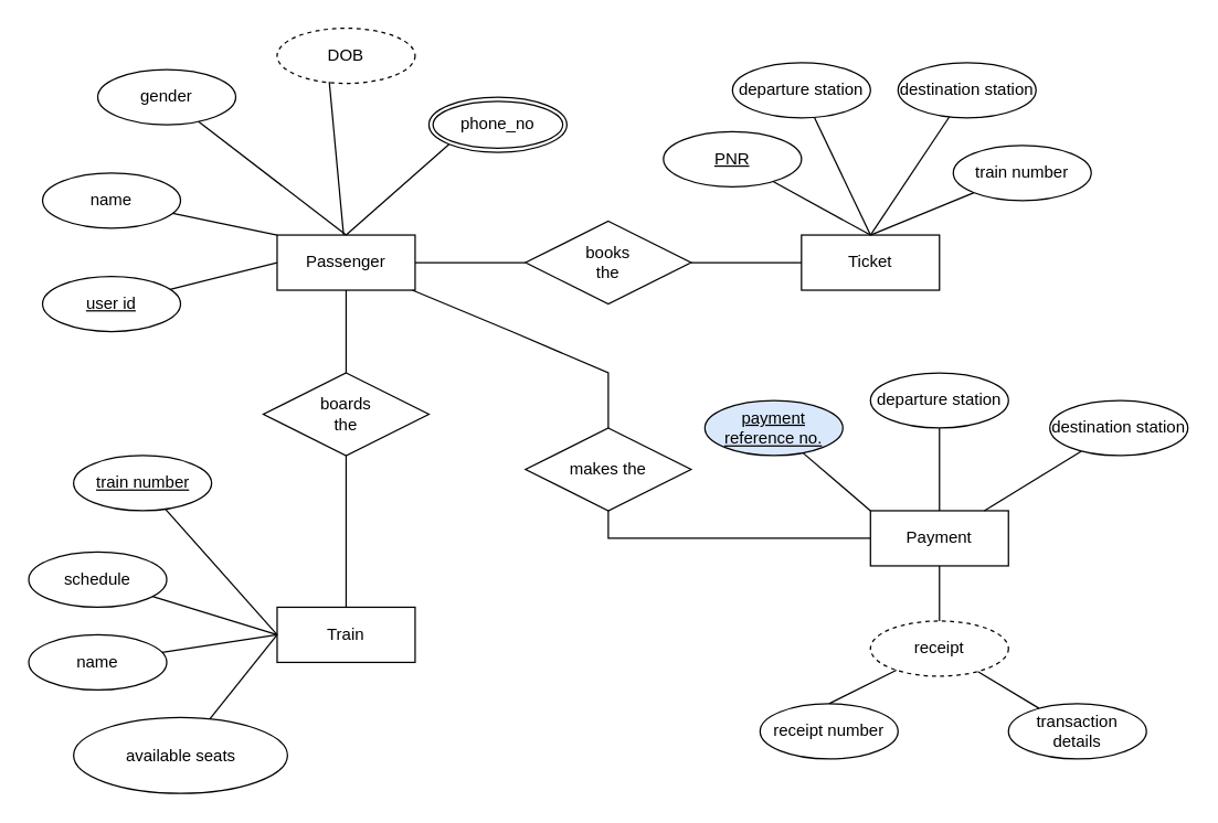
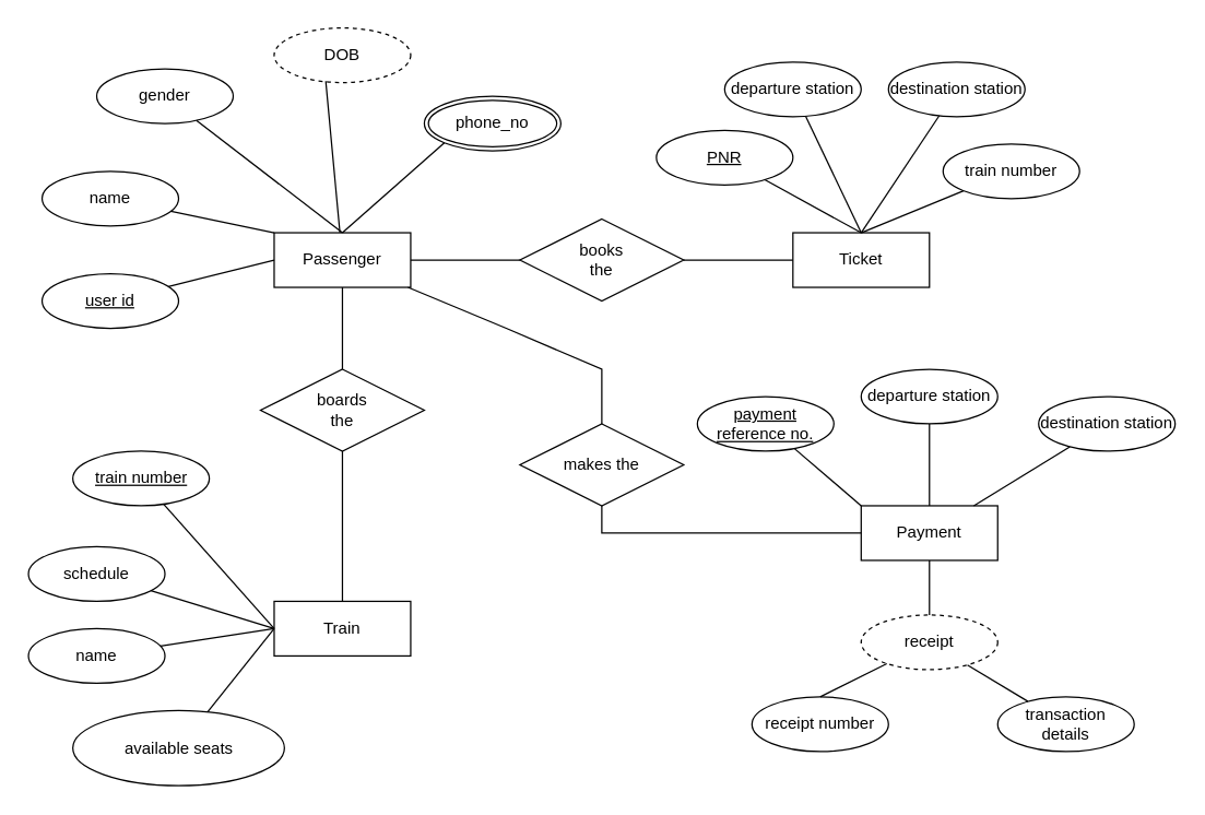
  <mxCell id="0" />
  <mxCell id="1" parent="0" />
  <mxCell id="2" value="Passenger&lt;br&gt;" style="whiteSpace=wrap;html=1;align=center;" parent="1" vertex="1"><mxGeometry x="200" y="170" width="100" height="40" as="geometry" /></mxCell>
  <mxCell id="3" value="Ticket&lt;br&gt;" style="whiteSpace=wrap;html=1;align=center;" parent="1" vertex="1"><mxGeometry x="580" y="170" width="100" height="40" as="geometry" /></mxCell>
  <mxCell id="4" value="DOB&lt;br&gt;" style="ellipse;whiteSpace=wrap;html=1;align=center;dashed=1;" parent="1" vertex="1"><mxGeometry x="200" y="20" width="100" height="40" as="geometry" /></mxCell>
  <mxCell id="5" value="user id&lt;br&gt;" style="ellipse;whiteSpace=wrap;html=1;align=center;fontStyle=4;" parent="1" vertex="1"><mxGeometry x="30" y="200" width="100" height="40" as="geometry" /></mxCell>
  <mxCell id="6" value="gender&lt;br&gt;" style="ellipse;whiteSpace=wrap;html=1;align=center;" parent="1" vertex="1"><mxGeometry x="70" y="50" width="100" height="40" as="geometry" /></mxCell>
  <mxCell id="7" value="name&lt;br&gt;" style="ellipse;whiteSpace=wrap;html=1;align=center;" parent="1" vertex="1"><mxGeometry x="30" y="125" width="100" height="40" as="geometry" /></mxCell>
  <mxCell id="8" value="" style="endArrow=none;html=1;rounded=0;entryX=0;entryY=0;entryDx=0;entryDy=0;" parent="1" source="7" target="2" edge="1"><mxGeometry relative="1" as="geometry"><mxPoint x="282.5" y="220" as="sourcePoint" /><mxPoint x="442.5" y="220" as="targetPoint" /></mxGeometry></mxCell>
  <mxCell id="9" value="" style="endArrow=none;html=1;rounded=0;entryX=0;entryY=0.5;entryDx=0;entryDy=0;" parent="1" source="5" target="2" edge="1"><mxGeometry relative="1" as="geometry"><mxPoint x="282.5" y="220" as="sourcePoint" /><mxPoint x="162.5" y="130" as="targetPoint" /></mxGeometry></mxCell>
  <mxCell id="10" value="" style="endArrow=none;html=1;rounded=0;entryX=0.5;entryY=0;entryDx=0;entryDy=0;" parent="1" source="6" target="2" edge="1"><mxGeometry relative="1" as="geometry"><mxPoint x="282.5" y="220" as="sourcePoint" /><mxPoint x="442.5" y="220" as="targetPoint" /></mxGeometry></mxCell>
  <mxCell id="11" value="PNR&lt;br&gt;" style="ellipse;whiteSpace=wrap;html=1;align=center;fontStyle=4;" parent="1" vertex="1"><mxGeometry x="480" y="95" width="100" height="40" as="geometry" /></mxCell>
  <mxCell id="12" value="phone_no&lt;br&gt;" style="ellipse;shape=doubleEllipse;margin=3;whiteSpace=wrap;html=1;align=center;" parent="1" vertex="1"><mxGeometry x="310" y="70" width="100" height="40" as="geometry" /></mxCell>
  <mxCell id="13" value="" style="endArrow=none;html=1;rounded=0;exitX=0.5;exitY=0;exitDx=0;exitDy=0;entryX=0;entryY=1;entryDx=0;entryDy=0;" parent="1" source="2" target="12" edge="1"><mxGeometry relative="1" as="geometry"><mxPoint x="282.5" y="210" as="sourcePoint" /><mxPoint x="442.5" y="210" as="targetPoint" /></mxGeometry></mxCell>
  <mxCell id="14" value="departure station&lt;br&gt;" style="ellipse;whiteSpace=wrap;html=1;align=center;" vertex="1" parent="1"><mxGeometry x="530" y="45" width="100" height="40" as="geometry" /></mxCell>
  <mxCell id="15" value="destination station&lt;br&gt;" style="ellipse;whiteSpace=wrap;html=1;align=center;" vertex="1" parent="1"><mxGeometry x="650" y="45" width="100" height="40" as="geometry" /></mxCell>
  <mxCell id="16" value="train number&lt;br&gt;" style="ellipse;whiteSpace=wrap;html=1;align=center;" vertex="1" parent="1"><mxGeometry x="690" y="105" width="100" height="40" as="geometry" /></mxCell>
  <mxCell id="17" value="receipt number&lt;br&gt;" style="ellipse;whiteSpace=wrap;html=1;align=center;" vertex="1" parent="1"><mxGeometry x="550" y="510" width="100" height="40" as="geometry" /></mxCell>
  <mxCell id="18" value="" style="endArrow=none;html=1;rounded=0;entryX=0.5;entryY=0;entryDx=0;entryDy=0;" edge="1" parent="1" source="11" target="3"><mxGeometry relative="1" as="geometry"><mxPoint x="460" y="-5" as="sourcePoint" /><mxPoint x="620" y="-5" as="targetPoint" /></mxGeometry></mxCell>
  <mxCell id="19" value="" style="endArrow=none;html=1;rounded=0;entryX=0.5;entryY=0;entryDx=0;entryDy=0;" edge="1" parent="1" source="14" target="3"><mxGeometry relative="1" as="geometry"><mxPoint x="520" y="-25" as="sourcePoint" /><mxPoint x="680" y="-25" as="targetPoint" /></mxGeometry></mxCell>
  <mxCell id="20" value="Payment&lt;br&gt;" style="whiteSpace=wrap;html=1;align=center;" vertex="1" parent="1"><mxGeometry x="630" y="370" width="100" height="40" as="geometry" /></mxCell>
- <mxCell id="21" value="payment&lt;br&gt;reference no.&lt;br&gt;" style="ellipse;whiteSpace=wrap;html=1;align=center;fontStyle=4;fillColor=#dae8fc;" vertex="1" parent="1"><mxGeometry x="510" y="290" width="100" height="40" as="geometry" /></mxCell>
+ <mxCell id="21" value="payment&lt;br&gt;reference no.&lt;br&gt;" style="ellipse;whiteSpace=wrap;html=1;align=center;fontStyle=4;" vertex="1" parent="1"><mxGeometry x="510" y="290" width="100" height="40" as="geometry" /></mxCell>
  <mxCell id="22" value="departure station&lt;br&gt;" style="ellipse;whiteSpace=wrap;html=1;align=center;" vertex="1" parent="1"><mxGeometry x="630" y="270" width="100" height="40" as="geometry" /></mxCell>
  <mxCell id="23" value="destination station&lt;br&gt;" style="ellipse;whiteSpace=wrap;html=1;align=center;" vertex="1" parent="1"><mxGeometry x="760" y="290" width="100" height="40" as="geometry" /></mxCell>
  <mxCell id="24" value="receipt&lt;br&gt;" style="ellipse;whiteSpace=wrap;html=1;align=center;dashed=1;" vertex="1" parent="1"><mxGeometry x="630" y="450" width="100" height="40" as="geometry" /></mxCell>
  <mxCell id="25" value="" style="endArrow=none;html=1;rounded=0;" edge="1" parent="1" target="24" source="20"><mxGeometry relative="1" as="geometry"><mxPoint x="680" y="420" as="sourcePoint" /><mxPoint x="720" y="200" as="targetPoint" /></mxGeometry></mxCell>
  <mxCell id="26" value="" style="endArrow=none;html=1;rounded=0;entryX=0.5;entryY=0;entryDx=0;entryDy=0;" edge="1" parent="1" source="24" target="17"><mxGeometry relative="1" as="geometry"><mxPoint x="680" y="450" as="sourcePoint" /><mxPoint x="680" y="510" as="targetPoint" /></mxGeometry></mxCell>
  <mxCell id="27" value="Train" style="whiteSpace=wrap;html=1;align=center;" vertex="1" parent="1"><mxGeometry x="200" y="440" width="100" height="40" as="geometry" /></mxCell>
  <mxCell id="28" value="train number" style="ellipse;whiteSpace=wrap;html=1;align=center;fontStyle=4;" vertex="1" parent="1"><mxGeometry x="52.5" y="330" width="100" height="40" as="geometry" /></mxCell>
  <mxCell id="29" value="name" style="ellipse;whiteSpace=wrap;html=1;align=center;" vertex="1" parent="1"><mxGeometry x="20" y="460" width="100" height="40" as="geometry" /></mxCell>
  <mxCell id="30" value="available seats" style="ellipse;whiteSpace=wrap;html=1;align=center;" vertex="1" parent="1"><mxGeometry x="52.5" y="520" width="155" height="55" as="geometry" /></mxCell>
  <mxCell id="31" value="schedule" style="ellipse;whiteSpace=wrap;html=1;align=center;" vertex="1" parent="1"><mxGeometry x="20" y="400" width="100" height="40" as="geometry" /></mxCell>
  <mxCell id="32" value="" style="endArrow=none;html=1;rounded=0;entryX=0;entryY=0.5;entryDx=0;entryDy=0;" edge="1" parent="1" source="28" target="27"><mxGeometry relative="1" as="geometry"><mxPoint x="42.5" y="280" as="sourcePoint" /><mxPoint x="202.5" y="280" as="targetPoint" /></mxGeometry></mxCell>
  <mxCell id="33" value="" style="endArrow=none;html=1;rounded=0;entryX=0;entryY=0.5;entryDx=0;entryDy=0;" edge="1" parent="1" source="29" target="27"><mxGeometry relative="1" as="geometry"><mxPoint x="102.5" y="260" as="sourcePoint" /><mxPoint x="262.5" y="260" as="targetPoint" /></mxGeometry></mxCell>
  <mxCell id="34" value="" style="endArrow=none;html=1;rounded=0;entryX=0.5;entryY=0;entryDx=0;entryDy=0;" edge="1" parent="1" source="22" target="20"><mxGeometry relative="1" as="geometry"><mxPoint x="180" y="300" as="sourcePoint" /><mxPoint x="340" y="300" as="targetPoint" /></mxGeometry></mxCell>
  <mxCell id="35" value="books&lt;br&gt;the" style="shape=rhombus;perimeter=rhombusPerimeter;whiteSpace=wrap;html=1;align=center;" vertex="1" parent="1"><mxGeometry x="380" y="160" width="120" height="60" as="geometry" /></mxCell>
  <mxCell id="36" value="" style="endArrow=none;html=1;rounded=0;" edge="1" parent="1" source="16"><mxGeometry relative="1" as="geometry"><mxPoint x="270" y="280" as="sourcePoint" /><mxPoint x="630" y="170" as="targetPoint" /></mxGeometry></mxCell>
  <mxCell id="37" value="" style="endArrow=none;html=1;rounded=0;" edge="1" parent="1" target="15"><mxGeometry relative="1" as="geometry"><mxPoint x="630" y="170" as="sourcePoint" /><mxPoint x="430" y="280" as="targetPoint" /></mxGeometry></mxCell>
  <mxCell id="38" value="" style="endArrow=none;html=1;rounded=0;entryX=0;entryY=0.5;entryDx=0;entryDy=0;" edge="1" parent="1" source="2" target="35"><mxGeometry relative="1" as="geometry"><mxPoint x="340" y="240" as="sourcePoint" /><mxPoint x="500" y="240" as="targetPoint" /></mxGeometry></mxCell>
  <mxCell id="39" value="" style="endArrow=none;html=1;rounded=0;" edge="1" parent="1" source="3" target="35"><mxGeometry relative="1" as="geometry"><mxPoint x="340" y="240" as="sourcePoint" /><mxPoint x="500" y="240" as="targetPoint" /></mxGeometry></mxCell>
  <mxCell id="40" value="" style="endArrow=none;html=1;rounded=0;exitX=0;exitY=0.5;exitDx=0;exitDy=0;" edge="1" parent="1" source="27" target="31"><mxGeometry relative="1" as="geometry"><mxPoint x="202.5" y="510" as="sourcePoint" /><mxPoint x="322.5" y="430" as="targetPoint" /></mxGeometry></mxCell>
  <mxCell id="41" value="" style="endArrow=none;html=1;rounded=0;exitX=0;exitY=0.5;exitDx=0;exitDy=0;" edge="1" parent="1" source="27" target="30"><mxGeometry relative="1" as="geometry"><mxPoint x="332.5" y="290" as="sourcePoint" /><mxPoint x="492.5" y="290" as="targetPoint" /></mxGeometry></mxCell>
  <mxCell id="42" value="boards&lt;br&gt;the" style="shape=rhombus;perimeter=rhombusPerimeter;whiteSpace=wrap;html=1;align=center;" vertex="1" parent="1"><mxGeometry x="190" y="270" width="120" height="60" as="geometry" /></mxCell>
  <mxCell id="43" value="" style="endArrow=none;html=1;rounded=0;exitX=0.5;exitY=1;exitDx=0;exitDy=0;entryX=0.5;entryY=0;entryDx=0;entryDy=0;" edge="1" parent="1" source="42" target="27"><mxGeometry relative="1" as="geometry"><mxPoint x="340" y="340" as="sourcePoint" /><mxPoint x="500" y="340" as="targetPoint" /></mxGeometry></mxCell>
  <mxCell id="44" value="" style="endArrow=none;html=1;rounded=0;exitX=0.5;exitY=1;exitDx=0;exitDy=0;entryX=0.5;entryY=0;entryDx=0;entryDy=0;" edge="1" parent="1" source="2" target="42"><mxGeometry relative="1" as="geometry"><mxPoint x="340" y="340" as="sourcePoint" /><mxPoint x="500" y="340" as="targetPoint" /><Array as="points" /></mxGeometry></mxCell>
  <mxCell id="45" value="" style="endArrow=none;html=1;rounded=0;exitX=0.378;exitY=0.972;exitDx=0;exitDy=0;exitPerimeter=0;" edge="1" parent="1" source="4" target="2"><mxGeometry relative="1" as="geometry"><mxPoint x="340" y="340" as="sourcePoint" /><mxPoint x="500" y="340" as="targetPoint" /></mxGeometry></mxCell>
  <mxCell id="46" value="makes the" style="shape=rhombus;perimeter=rhombusPerimeter;whiteSpace=wrap;html=1;align=center;" vertex="1" parent="1"><mxGeometry x="380" y="310" width="120" height="60" as="geometry" /></mxCell>
  <mxCell id="47" value="" style="endArrow=none;html=1;rounded=0;entryX=0.5;entryY=0;entryDx=0;entryDy=0;" edge="1" parent="1" source="2" target="46"><mxGeometry relative="1" as="geometry"><mxPoint x="340" y="340" as="sourcePoint" /><mxPoint x="400" y="350" as="targetPoint" /><Array as="points"><mxPoint x="370" y="240" /><mxPoint x="440" y="270" /></Array></mxGeometry></mxCell>
  <mxCell id="48" value="" style="endArrow=none;html=1;rounded=0;entryX=0;entryY=0.5;entryDx=0;entryDy=0;entryPerimeter=0;" edge="1" parent="1" source="46" target="20"><mxGeometry relative="1" as="geometry"><mxPoint x="340" y="340" as="sourcePoint" /><mxPoint x="500" y="340" as="targetPoint" /><Array as="points"><mxPoint x="440" y="390" /></Array></mxGeometry></mxCell>
  <mxCell id="49" value="" style="endArrow=none;html=1;rounded=0;exitX=0;exitY=0;exitDx=0;exitDy=0;" edge="1" parent="1" source="20" target="21"><mxGeometry relative="1" as="geometry"><mxPoint x="340" y="340" as="sourcePoint" /><mxPoint x="500" y="340" as="targetPoint" /></mxGeometry></mxCell>
  <mxCell id="50" value="" style="endArrow=none;html=1;rounded=0;" edge="1" parent="1" source="23" target="20"><mxGeometry relative="1" as="geometry"><mxPoint x="340" y="340" as="sourcePoint" /><mxPoint x="500" y="340" as="targetPoint" /></mxGeometry></mxCell>
  <mxCell id="51" value="transaction&lt;br&gt;details" style="ellipse;whiteSpace=wrap;html=1;align=center;" vertex="1" parent="1"><mxGeometry x="730" y="510" width="100" height="40" as="geometry" /></mxCell>
  <mxCell id="52" value="" style="endArrow=none;html=1;rounded=0;" edge="1" parent="1" source="24" target="51"><mxGeometry relative="1" as="geometry"><mxPoint x="340" y="370" as="sourcePoint" /><mxPoint x="500" y="370" as="targetPoint" /></mxGeometry></mxCell>
